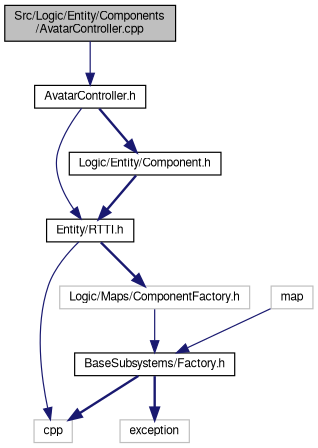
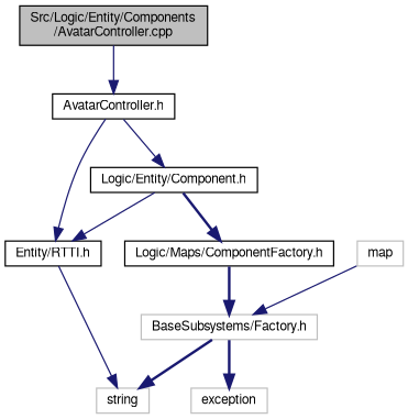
  digraph {
    node [color=black fillcolor=white fontname=FreeSans fontsize=10 shape=record style=filled]
    edge [color=midnightblue fontname=FreeSans fontsize=10 labelfontname=FreeSans labelfontsize=10 style=solid]
    n1 [fillcolor=grey75 fontcolor=black height=0.2 label="Src/Logic/Entity/Components\l/AvatarController.cpp" width=0.4]
    n2 [height=0.2 label="AvatarController.h" width=0.4]
    n3 [height=0.2 label="Entity/RTTI.h" width=0.4]
    n4 [height=0.2 label="Logic/Entity/Component.h" width=0.4]
-   n5 [color=grey75 height=0.2 label=cpp width=0.4]
-   n6 [color=grey75 height=0.2 label="Logic/Maps/ComponentFactory.h" width=0.4]
-   n7 [height=0.2 label="BaseSubsystems/Factory.h" width=0.4]
+   n5 [color=grey75 height=0.2 label=string width=0.4]
+   n6 [height=0.2 label="Logic/Maps/ComponentFactory.h" width=0.4]
+   n7 [color=grey75 height=0.2 label="BaseSubsystems/Factory.h" width=0.4]
    n8 [color=grey75 height=0.2 label=exception width=0.4]
    n9 [color=grey75 height=0.2 label=map width=0.4]
    n1 -> n2
    n2 -> n3
-   n2 -> n4 [style=bold]
+   n2 -> n4
    n3 -> n5
-   n4 -> n3 [style=bold]
-   n3 -> n6 [style=bold]
-   n6 -> n7
+   n4 -> n3
+   n4 -> n6 [style=bold]
+   n6 -> n7 [style=bold]
    n7 -> n5 [style=bold]
    n7 -> n8 [style=bold]
    n9 -> n7
  }
